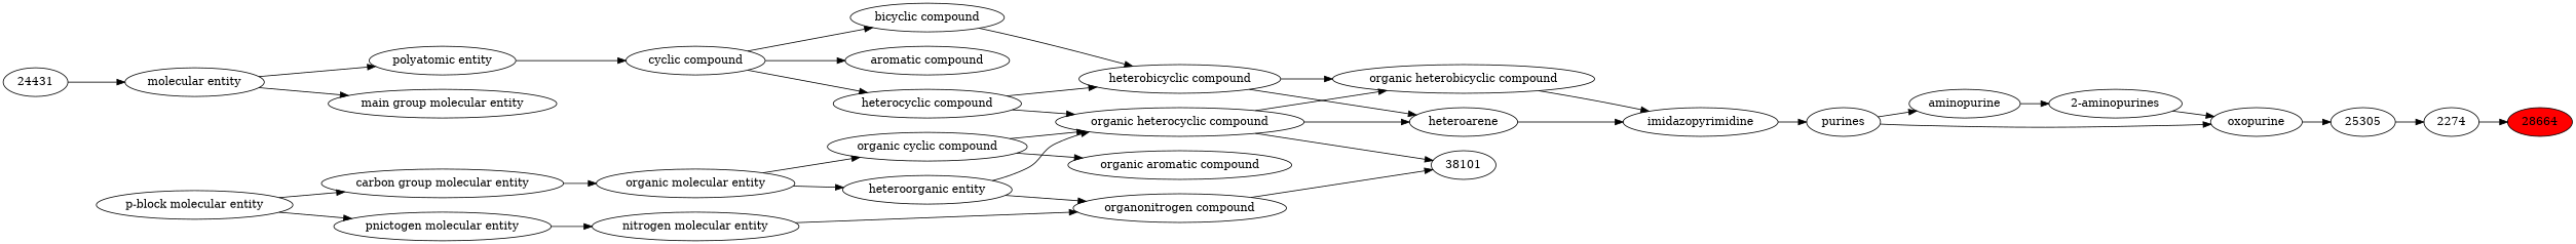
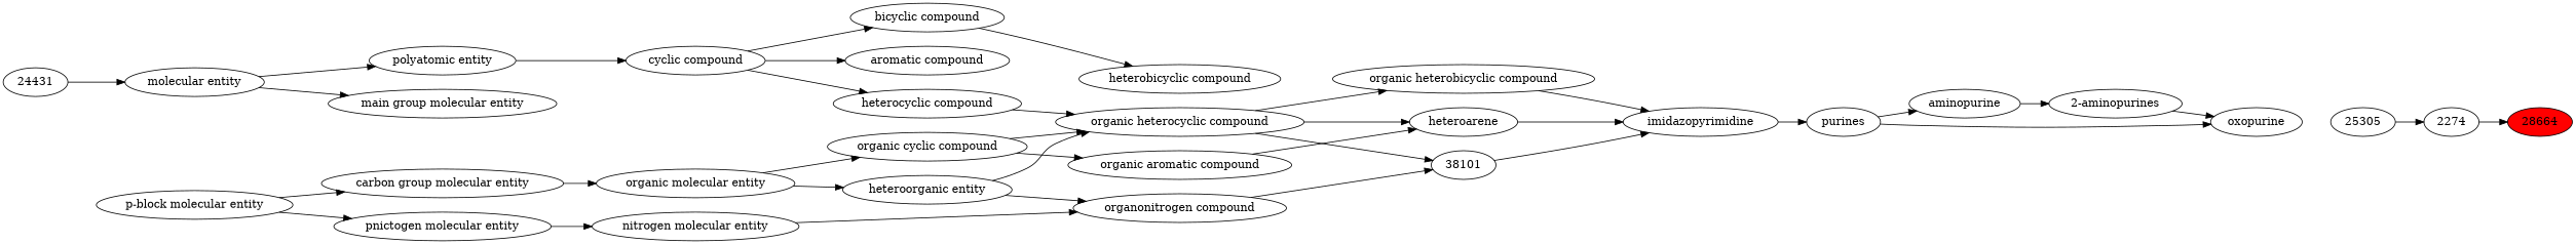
  digraph {
    rankdir=LR
    n1 [fillcolor=red label=28664 style=filled]
    n2 [label=2274]
    n3 [label=25305]
    n4 [label="2-aminopurines"]
    n5 [label=oxopurine]
    n6 [label=aminopurine]
    n7 [label=purines]
    n8 [label=imidazopyrimidine]
    n9 [label="organic heterobicyclic compound"]
    n10 [label=38101]
    n11 [label=heteroarene]
    n12 [label="heterobicyclic compound"]
    n13 [label="organic heterocyclic compound"]
    n14 [label="organonitrogen compound"]
    n15 [label="organic aromatic compound"]
    n16 [label="bicyclic compound"]
    n17 [label="heterocyclic compound"]
    n18 [label="heteroorganic entity"]
    n19 [label="organic cyclic compound"]
    n20 [label="nitrogen molecular entity"]
    n21 [label="aromatic compound"]
    n22 [label="cyclic compound"]
    n23 [label="organic molecular entity"]
    n24 [label="pnictogen molecular entity"]
    n25 [label="polyatomic entity"]
    n26 [label="carbon group molecular entity"]
    n27 [label="p-block molecular entity"]
    n28 [label="molecular entity"]
    n29 [label="main group molecular entity"]
    n30 [label=24431]
    n2 -> n1
    n3 -> n2
    n4 -> n5
-   n5 -> n3
    n6 -> n4
    n7 -> n5
    n7 -> n6
    n8 -> n7
    n9 -> n8
+   n10 -> n8
    n11 -> n8
-   n12 -> n9
    n13 -> n9
    n13 -> n10
    n13 -> n11
    n14 -> n10
-   n12 -> n11
+   n15 -> n11
    n16 -> n12
-   n17 -> n12
    n17 -> n13
    n18 -> n13
    n18 -> n14
    n19 -> n13
    n19 -> n15
    n20 -> n14
    n22 -> n16
    n22 -> n17
    n22 -> n21
    n23 -> n18
    n23 -> n19
    n24 -> n20
    n25 -> n22
    n26 -> n23
    n27 -> n24
    n27 -> n26
    n28 -> n25
    n28 -> n29
    n30 -> n28
  }
